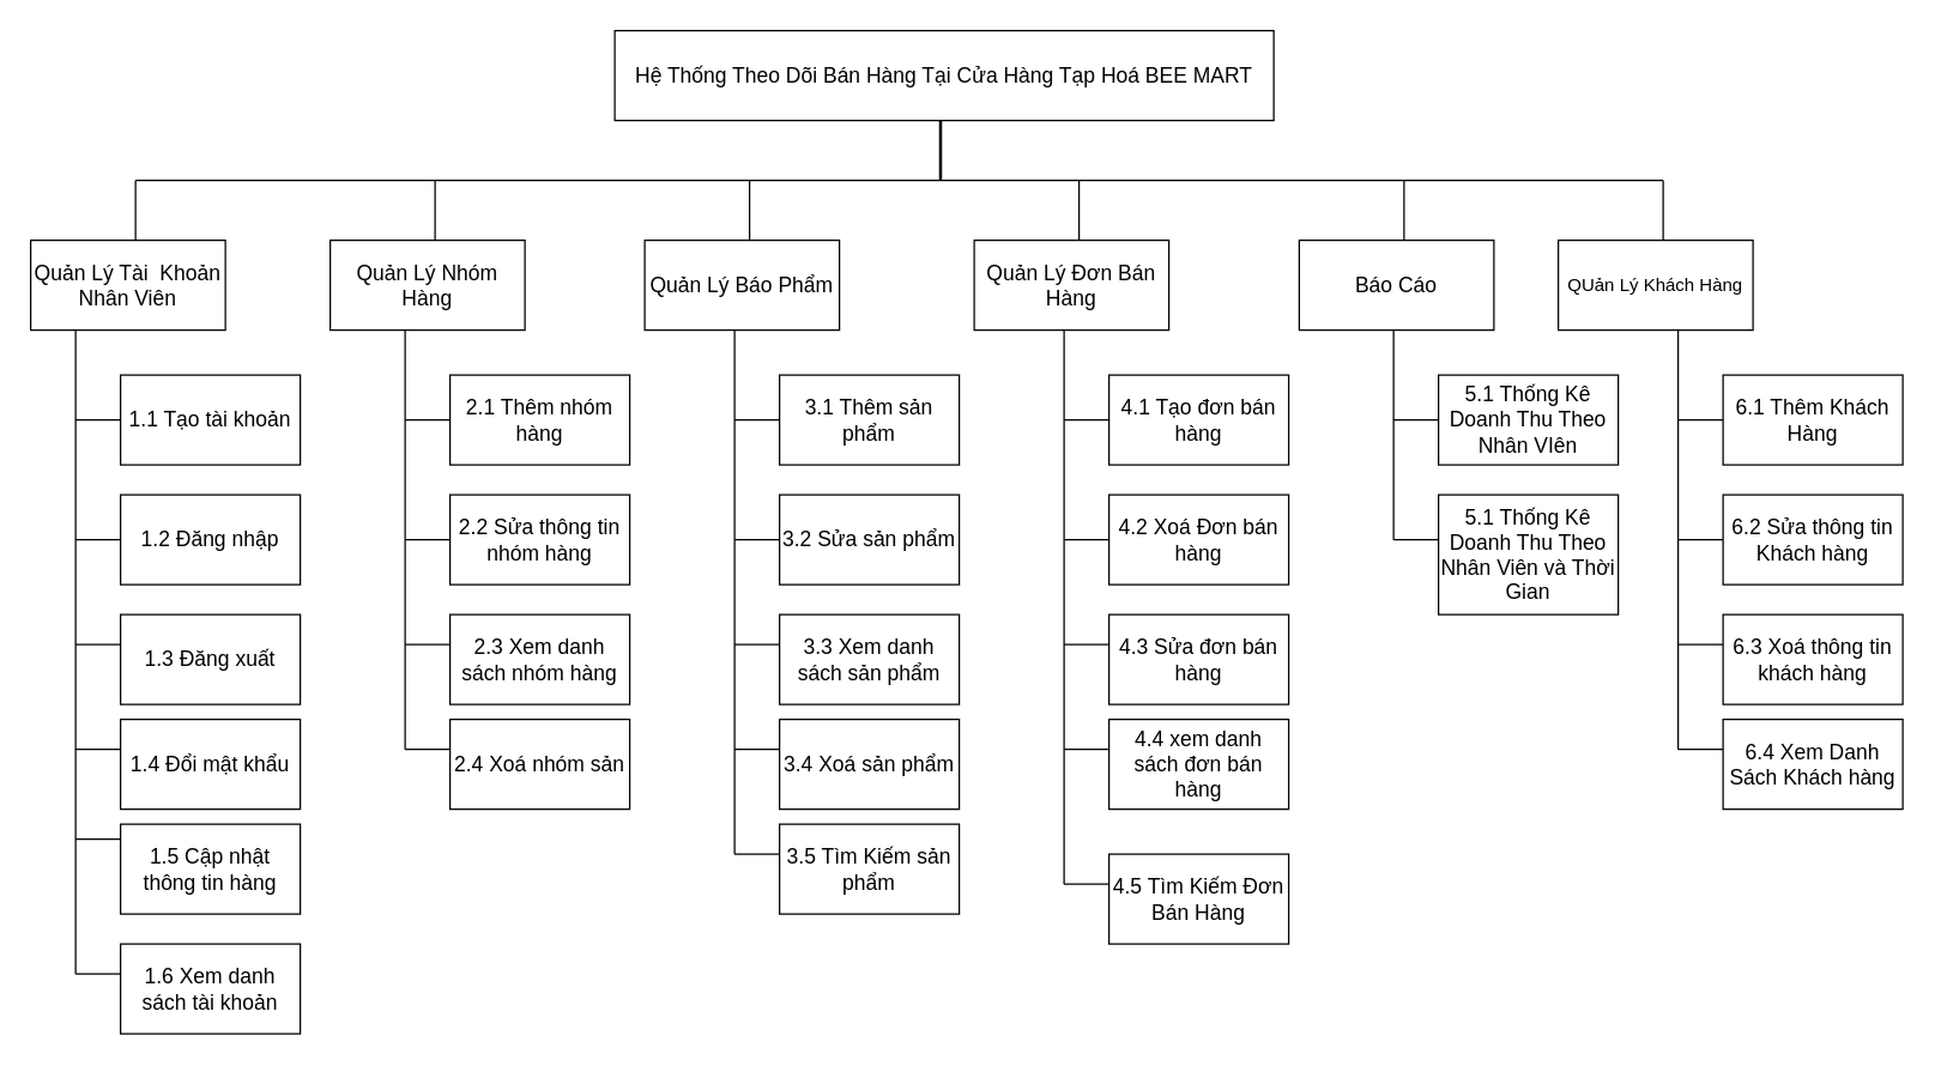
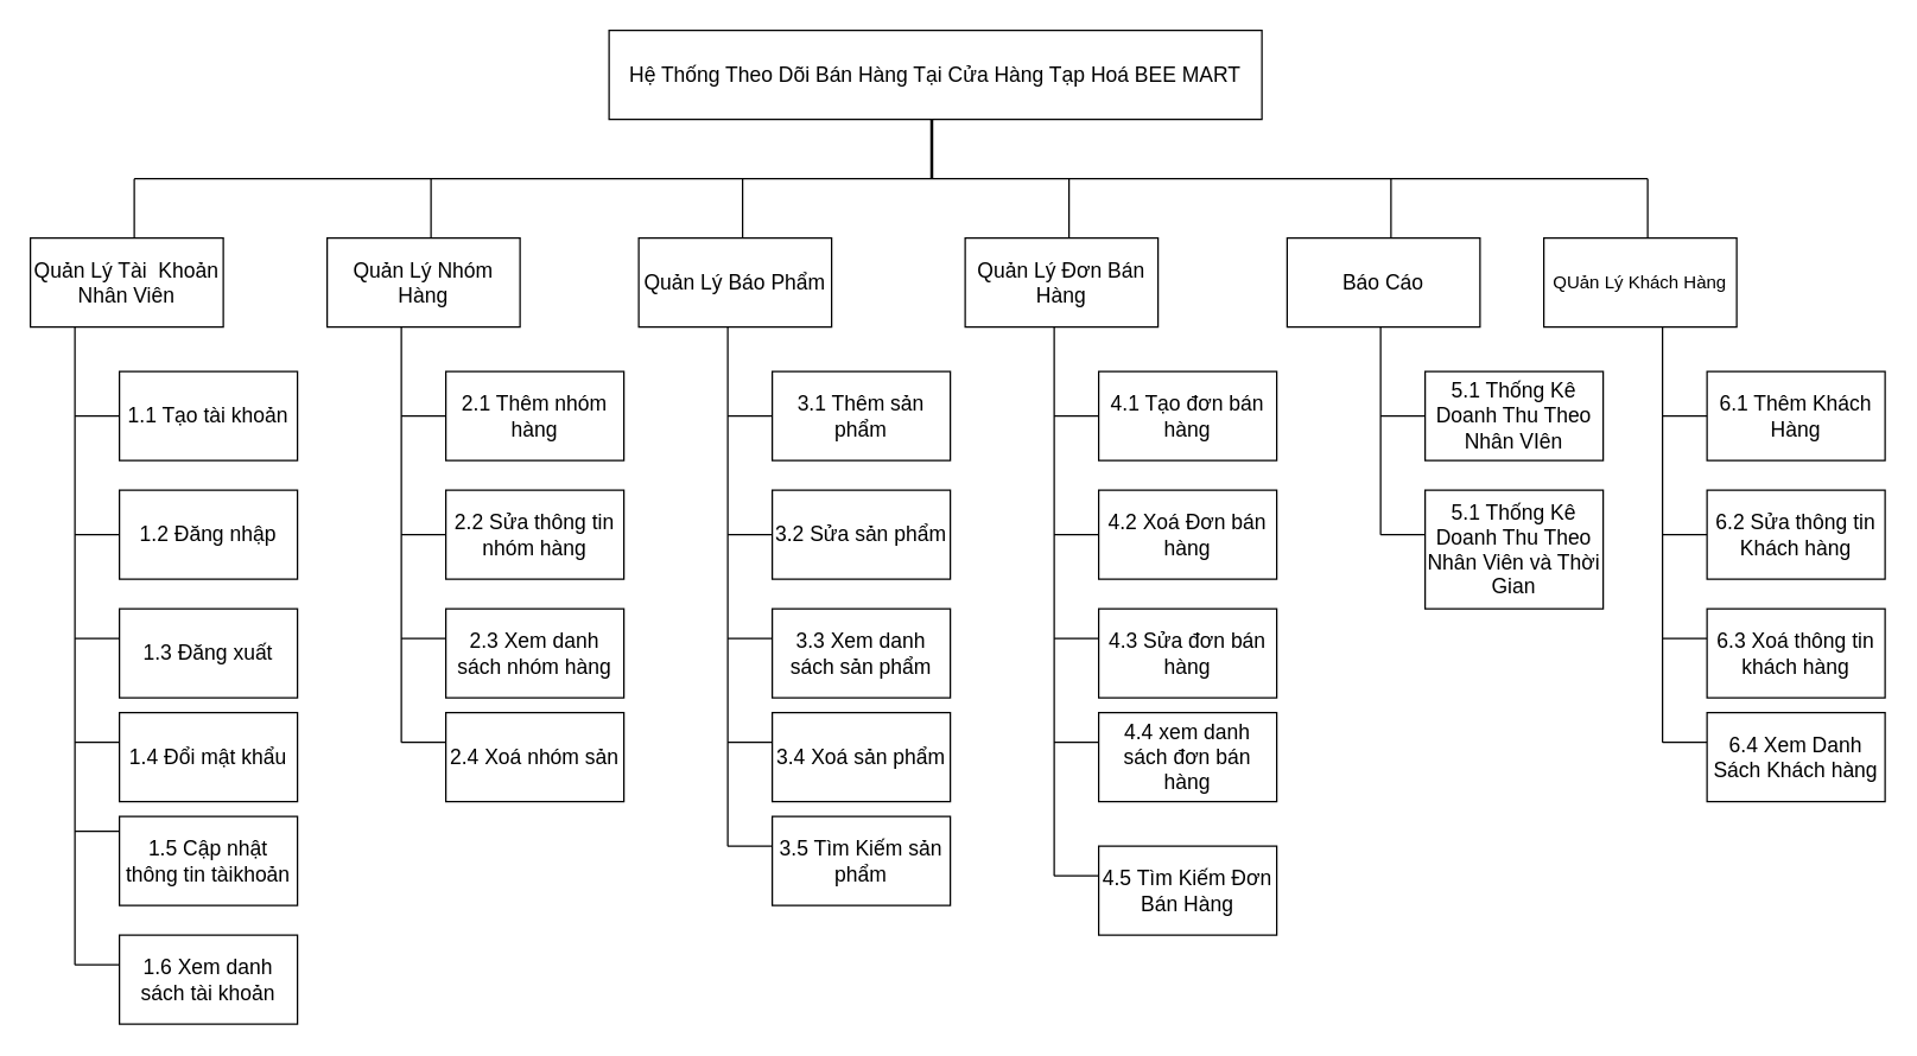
  <mxCell id="0" />
  <mxCell id="1" parent="0" />
  <mxCell id="2" value="&lt;font style=&quot;font-size: 14px&quot;&gt;Hệ Thống &lt;font&gt;&lt;span&gt;Theo Dõi Bán Hàng Tại&lt;/span&gt; Cửa Hàng Tạp Hoá BEE MART&lt;br&gt;&lt;/font&gt;&lt;/font&gt;" style="rounded=0;whiteSpace=wrap;html=1;" parent="1" vertex="1"><mxGeometry x="410" y="20" width="440" height="60" as="geometry" /></mxCell>
  <mxCell id="3" value="" style="shape=link;html=1;width=-1;" parent="1" edge="1"><mxGeometry width="100" relative="1" as="geometry"><mxPoint x="627.5" y="80" as="sourcePoint" /><mxPoint x="627.5" y="120" as="targetPoint" /></mxGeometry></mxCell>
  <mxCell id="4" value="" style="endArrow=none;html=1;" parent="1" edge="1"><mxGeometry width="50" height="50" relative="1" as="geometry"><mxPoint x="90" y="120" as="sourcePoint" /><mxPoint x="1110" y="120" as="targetPoint" /></mxGeometry></mxCell>
  <mxCell id="5" value="" style="endArrow=none;html=1;" parent="1" edge="1"><mxGeometry width="50" height="50" relative="1" as="geometry"><mxPoint x="50" y="220" as="sourcePoint" /><mxPoint x="50" y="650" as="targetPoint" /></mxGeometry></mxCell>
  <mxCell id="6" value="" style="endArrow=none;html=1;" parent="1" edge="1"><mxGeometry width="50" height="50" relative="1" as="geometry"><mxPoint x="50" y="280" as="sourcePoint" /><mxPoint x="80" y="280" as="targetPoint" /></mxGeometry></mxCell>
  <mxCell id="7" value="" style="endArrow=none;html=1;" parent="1" edge="1"><mxGeometry width="50" height="50" relative="1" as="geometry"><mxPoint x="50" y="360" as="sourcePoint" /><mxPoint x="80" y="360" as="targetPoint" /></mxGeometry></mxCell>
  <mxCell id="8" value="" style="endArrow=none;html=1;" parent="1" edge="1"><mxGeometry width="50" height="50" relative="1" as="geometry"><mxPoint x="50" y="500" as="sourcePoint" /><mxPoint x="80" y="500" as="targetPoint" /></mxGeometry></mxCell>
  <mxCell id="9" value="" style="endArrow=none;html=1;" parent="1" edge="1"><mxGeometry width="50" height="50" relative="1" as="geometry"><mxPoint x="50" y="560" as="sourcePoint" /><mxPoint x="80" y="560" as="targetPoint" /></mxGeometry></mxCell>
  <mxCell id="10" value="" style="endArrow=none;html=1;" parent="1" edge="1"><mxGeometry width="50" height="50" relative="1" as="geometry"><mxPoint x="50" y="430" as="sourcePoint" /><mxPoint x="80" y="430" as="targetPoint" /></mxGeometry></mxCell>
  <mxCell id="11" value="&lt;font style=&quot;font-size: 14px&quot;&gt;&lt;span&gt;1.1 Tạo tài khoản&lt;/span&gt;&lt;/font&gt;" style="rounded=0;whiteSpace=wrap;html=1;" parent="1" vertex="1"><mxGeometry x="80" y="250" width="120" height="60" as="geometry" /></mxCell>
  <mxCell id="12" value="&lt;font style=&quot;font-size: 14px&quot;&gt;&lt;span&gt;1.2 Đăng nhập&lt;/span&gt;&lt;/font&gt;" style="rounded=0;whiteSpace=wrap;html=1;" parent="1" vertex="1"><mxGeometry x="80" y="330" width="120" height="60" as="geometry" /></mxCell>
  <mxCell id="13" value="&lt;font style=&quot;font-size: 14px&quot;&gt;&lt;span&gt;1.3 Đăng xuất&lt;/span&gt;&lt;/font&gt;" style="rounded=0;whiteSpace=wrap;html=1;" parent="1" vertex="1"><mxGeometry x="80" y="410" width="120" height="60" as="geometry" /></mxCell>
  <mxCell id="14" value="&lt;font style=&quot;font-size: 14px&quot;&gt;&lt;span&gt;1.4 Đổi mật khẩu&lt;/span&gt;&lt;/font&gt;" style="rounded=0;whiteSpace=wrap;html=1;" parent="1" vertex="1"><mxGeometry x="80" y="480" width="120" height="60" as="geometry" /></mxCell>
  <mxCell id="15" value="" style="endArrow=none;html=1;" parent="1" edge="1"><mxGeometry width="50" height="50" relative="1" as="geometry"><mxPoint x="270" y="220" as="sourcePoint" /><mxPoint x="270" y="500" as="targetPoint" /></mxGeometry></mxCell>
  <mxCell id="16" value="" style="endArrow=none;html=1;" parent="1" edge="1"><mxGeometry width="50" height="50" relative="1" as="geometry"><mxPoint x="270" y="280" as="sourcePoint" /><mxPoint x="300" y="280" as="targetPoint" /></mxGeometry></mxCell>
  <mxCell id="17" value="" style="endArrow=none;html=1;" parent="1" edge="1"><mxGeometry width="50" height="50" relative="1" as="geometry"><mxPoint x="270" y="360" as="sourcePoint" /><mxPoint x="300" y="360" as="targetPoint" /></mxGeometry></mxCell>
  <mxCell id="18" value="" style="endArrow=none;html=1;" parent="1" edge="1"><mxGeometry width="50" height="50" relative="1" as="geometry"><mxPoint x="270" y="500" as="sourcePoint" /><mxPoint x="300" y="500" as="targetPoint" /></mxGeometry></mxCell>
  <mxCell id="19" value="" style="endArrow=none;html=1;" parent="1" edge="1"><mxGeometry width="50" height="50" relative="1" as="geometry"><mxPoint x="270" y="430" as="sourcePoint" /><mxPoint x="300" y="430" as="targetPoint" /></mxGeometry></mxCell>
  <mxCell id="20" value="&lt;font style=&quot;font-size: 14px&quot;&gt;&lt;span&gt;2.1 Thêm nhóm hàng&lt;/span&gt;&lt;/font&gt;" style="rounded=0;whiteSpace=wrap;html=1;" parent="1" vertex="1"><mxGeometry x="300" y="250" width="120" height="60" as="geometry" /></mxCell>
  <mxCell id="21" value="&lt;font style=&quot;font-size: 14px&quot;&gt;&lt;span&gt;2.2 Sửa thông tin nhóm hàng&lt;/span&gt;&lt;/font&gt;" style="rounded=0;whiteSpace=wrap;html=1;" parent="1" vertex="1"><mxGeometry x="300" y="330" width="120" height="60" as="geometry" /></mxCell>
  <mxCell id="22" value="&lt;font style=&quot;font-size: 14px&quot;&gt;&lt;span&gt;2.3 Xem danh sách nhóm hàng&lt;/span&gt;&lt;/font&gt;" style="rounded=0;whiteSpace=wrap;html=1;" parent="1" vertex="1"><mxGeometry x="300" y="410" width="120" height="60" as="geometry" /></mxCell>
  <mxCell id="23" value="&lt;font style=&quot;font-size: 14px&quot;&gt;&lt;span&gt;2.4 Xoá nhóm sản&lt;/span&gt;&lt;/font&gt;" style="rounded=0;whiteSpace=wrap;html=1;" parent="1" vertex="1"><mxGeometry x="300" y="480" width="120" height="60" as="geometry" /></mxCell>
  <mxCell id="24" value="" style="endArrow=none;html=1;" parent="1" edge="1"><mxGeometry width="50" height="50" relative="1" as="geometry"><mxPoint x="490" y="220" as="sourcePoint" /><mxPoint x="490" y="570" as="targetPoint" /></mxGeometry></mxCell>
  <mxCell id="25" value="" style="endArrow=none;html=1;" parent="1" edge="1"><mxGeometry width="50" height="50" relative="1" as="geometry"><mxPoint x="490" y="280" as="sourcePoint" /><mxPoint x="520" y="280" as="targetPoint" /></mxGeometry></mxCell>
  <mxCell id="26" value="" style="endArrow=none;html=1;" parent="1" edge="1"><mxGeometry width="50" height="50" relative="1" as="geometry"><mxPoint x="490" y="360" as="sourcePoint" /><mxPoint x="520" y="360" as="targetPoint" /></mxGeometry></mxCell>
  <mxCell id="27" value="" style="endArrow=none;html=1;" parent="1" edge="1"><mxGeometry width="50" height="50" relative="1" as="geometry"><mxPoint x="490" y="500" as="sourcePoint" /><mxPoint x="520" y="500" as="targetPoint" /></mxGeometry></mxCell>
  <mxCell id="28" value="" style="endArrow=none;html=1;" parent="1" edge="1"><mxGeometry width="50" height="50" relative="1" as="geometry"><mxPoint x="490" y="430" as="sourcePoint" /><mxPoint x="520" y="430" as="targetPoint" /></mxGeometry></mxCell>
  <mxCell id="29" value="&lt;font style=&quot;font-size: 14px&quot;&gt;&lt;span&gt;3.1 Thêm sản phẩm&lt;/span&gt;&lt;/font&gt;" style="rounded=0;whiteSpace=wrap;html=1;" parent="1" vertex="1"><mxGeometry x="520" y="250" width="120" height="60" as="geometry" /></mxCell>
  <mxCell id="30" value="&lt;font style=&quot;font-size: 14px&quot;&gt;&lt;span&gt;3.2 Sửa sản phẩm&lt;/span&gt;&lt;/font&gt;" style="rounded=0;whiteSpace=wrap;html=1;" parent="1" vertex="1"><mxGeometry x="520" y="330" width="120" height="60" as="geometry" /></mxCell>
  <mxCell id="31" value="&lt;font style=&quot;font-size: 14px&quot;&gt;&lt;span&gt;3.3 Xem danh sách sản phẩm&lt;/span&gt;&lt;/font&gt;" style="rounded=0;whiteSpace=wrap;html=1;" parent="1" vertex="1"><mxGeometry x="520" y="410" width="120" height="60" as="geometry" /></mxCell>
  <mxCell id="32" value="&lt;font style=&quot;font-size: 14px&quot;&gt;&lt;span&gt;3.4 Xoá sản phẩm&lt;/span&gt;&lt;/font&gt;" style="rounded=0;whiteSpace=wrap;html=1;" parent="1" vertex="1"><mxGeometry x="520" y="480" width="120" height="60" as="geometry" /></mxCell>
  <mxCell id="33" value="" style="endArrow=none;html=1;" parent="1" edge="1"><mxGeometry width="50" height="50" relative="1" as="geometry"><mxPoint x="710" y="220" as="sourcePoint" /><mxPoint x="710" y="590" as="targetPoint" /></mxGeometry></mxCell>
  <mxCell id="34" value="" style="endArrow=none;html=1;" parent="1" edge="1"><mxGeometry width="50" height="50" relative="1" as="geometry"><mxPoint x="710" y="280" as="sourcePoint" /><mxPoint x="740" y="280" as="targetPoint" /></mxGeometry></mxCell>
  <mxCell id="35" value="" style="endArrow=none;html=1;" parent="1" edge="1"><mxGeometry width="50" height="50" relative="1" as="geometry"><mxPoint x="710" y="360" as="sourcePoint" /><mxPoint x="740" y="360" as="targetPoint" /></mxGeometry></mxCell>
  <mxCell id="36" value="" style="endArrow=none;html=1;" parent="1" edge="1"><mxGeometry width="50" height="50" relative="1" as="geometry"><mxPoint x="710" y="500" as="sourcePoint" /><mxPoint x="740" y="500" as="targetPoint" /></mxGeometry></mxCell>
  <mxCell id="37" value="" style="endArrow=none;html=1;" parent="1" edge="1"><mxGeometry width="50" height="50" relative="1" as="geometry"><mxPoint x="710" y="430" as="sourcePoint" /><mxPoint x="740" y="430" as="targetPoint" /></mxGeometry></mxCell>
  <mxCell id="38" value="&lt;font style=&quot;font-size: 14px&quot;&gt;&lt;span&gt;4.1 Tạo đơn bán hàng&lt;br&gt;&lt;/span&gt;&lt;/font&gt;" style="rounded=0;whiteSpace=wrap;html=1;" parent="1" vertex="1"><mxGeometry x="740" y="250" width="120" height="60" as="geometry" /></mxCell>
  <mxCell id="39" value="&lt;font style=&quot;font-size: 14px&quot;&gt;&lt;span&gt;4.2 Xoá Đơn bán hàng&lt;br&gt;&lt;/span&gt;&lt;/font&gt;" style="rounded=0;whiteSpace=wrap;html=1;" parent="1" vertex="1"><mxGeometry x="740" y="330" width="120" height="60" as="geometry" /></mxCell>
  <mxCell id="40" value="&lt;font style=&quot;font-size: 14px&quot;&gt;&lt;span&gt;4.3 Sửa đơn bán hàng&lt;br&gt;&lt;/span&gt;&lt;/font&gt;" style="rounded=0;whiteSpace=wrap;html=1;" parent="1" vertex="1"><mxGeometry x="740" y="410" width="120" height="60" as="geometry" /></mxCell>
  <mxCell id="41" value="&lt;font style=&quot;font-size: 14px&quot;&gt;&lt;span&gt;4.4 xem danh sách đơn bán hàng&lt;br&gt;&lt;/span&gt;&lt;/font&gt;" style="rounded=0;whiteSpace=wrap;html=1;" parent="1" vertex="1"><mxGeometry x="740" y="480" width="120" height="60" as="geometry" /></mxCell>
  <mxCell id="42" value="" style="endArrow=none;html=1;" parent="1" edge="1"><mxGeometry width="50" height="50" relative="1" as="geometry"><mxPoint x="930" y="220" as="sourcePoint" /><mxPoint x="930" y="360" as="targetPoint" /></mxGeometry></mxCell>
  <mxCell id="43" value="" style="endArrow=none;html=1;" parent="1" edge="1"><mxGeometry width="50" height="50" relative="1" as="geometry"><mxPoint x="930" y="280" as="sourcePoint" /><mxPoint x="960" y="280" as="targetPoint" /></mxGeometry></mxCell>
  <mxCell id="44" value="" style="endArrow=none;html=1;" parent="1" edge="1"><mxGeometry width="50" height="50" relative="1" as="geometry"><mxPoint x="930" y="360" as="sourcePoint" /><mxPoint x="960" y="360" as="targetPoint" /></mxGeometry></mxCell>
  <mxCell id="45" value="&lt;table&gt;&lt;tbody&gt;&lt;tr&gt;&lt;td valign=&quot;top&quot;&gt;&lt;p&gt;&lt;font style=&quot;font-size: 14px&quot;&gt;&lt;span&gt;5.1 Thống Kê Doanh Thu Theo Nhân VIên&lt;br&gt;&lt;/span&gt;&lt;/font&gt;&lt;/p&gt;&lt;/td&gt;&lt;/tr&gt;&lt;/tbody&gt;&lt;/table&gt;" style="rounded=0;whiteSpace=wrap;html=1;" parent="1" vertex="1"><mxGeometry x="960" y="250" width="120" height="60" as="geometry" /></mxCell>
  <mxCell id="46" value="&lt;p&gt;&lt;font style=&quot;font-size: 14px&quot;&gt;&lt;span&gt;5.1 Thống Kê Doanh Thu Theo Nhân Viên và Thời Gian&lt;br&gt;&lt;/span&gt;&lt;/font&gt;&lt;/p&gt;" style="rounded=0;whiteSpace=wrap;html=1;" parent="1" vertex="1"><mxGeometry x="960" y="330" width="120" height="80" as="geometry" /></mxCell>
- <mxCell id="47" value="&lt;font style=&quot;font-size: 14px&quot;&gt;&lt;span&gt;1.5 Cập nhật thông tin hàng&lt;/span&gt;&lt;/font&gt;" style="rounded=0;whiteSpace=wrap;html=1;" parent="1" vertex="1"><mxGeometry x="80" y="550" width="120" height="60" as="geometry" /></mxCell>
+ <mxCell id="47" value="&lt;font style=&quot;font-size: 14px&quot;&gt;&lt;span&gt;1.5 Cập nhật thông tin tàikhoản&lt;/span&gt;&lt;/font&gt;" style="rounded=0;whiteSpace=wrap;html=1;" parent="1" vertex="1"><mxGeometry x="80" y="550" width="120" height="60" as="geometry" /></mxCell>
  <mxCell id="48" value="" style="endArrow=none;html=1;" parent="1" edge="1"><mxGeometry width="50" height="50" relative="1" as="geometry"><mxPoint x="50" y="650" as="sourcePoint" /><mxPoint x="80" y="650" as="targetPoint" /></mxGeometry></mxCell>
  <mxCell id="49" value="&lt;font style=&quot;font-size: 14px&quot;&gt;&lt;span&gt;1.6 Xem danh sách tài khoản&lt;/span&gt;&lt;/font&gt;" style="rounded=0;whiteSpace=wrap;html=1;" parent="1" vertex="1"><mxGeometry x="80" y="630" width="120" height="60" as="geometry" /></mxCell>
  <mxCell id="50" value="" style="endArrow=none;html=1;" parent="1" edge="1"><mxGeometry width="50" height="50" relative="1" as="geometry"><mxPoint x="1120" y="220" as="sourcePoint" /><mxPoint x="1120" y="500" as="targetPoint" /></mxGeometry></mxCell>
  <mxCell id="51" value="" style="endArrow=none;html=1;" parent="1" edge="1"><mxGeometry width="50" height="50" relative="1" as="geometry"><mxPoint x="1120" y="280" as="sourcePoint" /><mxPoint x="1150" y="280" as="targetPoint" /></mxGeometry></mxCell>
  <mxCell id="52" value="" style="endArrow=none;html=1;" parent="1" edge="1"><mxGeometry width="50" height="50" relative="1" as="geometry"><mxPoint x="1120" y="360" as="sourcePoint" /><mxPoint x="1150" y="360" as="targetPoint" /></mxGeometry></mxCell>
  <mxCell id="53" value="" style="endArrow=none;html=1;" parent="1" edge="1"><mxGeometry width="50" height="50" relative="1" as="geometry"><mxPoint x="1120" y="500" as="sourcePoint" /><mxPoint x="1150" y="500" as="targetPoint" /></mxGeometry></mxCell>
  <mxCell id="54" value="" style="endArrow=none;html=1;" parent="1" edge="1"><mxGeometry width="50" height="50" relative="1" as="geometry"><mxPoint x="1120" y="430" as="sourcePoint" /><mxPoint x="1150" y="430" as="targetPoint" /></mxGeometry></mxCell>
  <mxCell id="55" value="&lt;font style=&quot;font-size: 14px&quot;&gt;6.1 Thêm Khách Hàng&lt;/font&gt;" style="rounded=0;whiteSpace=wrap;html=1;" parent="1" vertex="1"><mxGeometry x="1150" y="250" width="120" height="60" as="geometry" /></mxCell>
  <mxCell id="56" value="&lt;font style=&quot;font-size: 14px&quot;&gt;6.2 Sửa thông tin Khách hàng&lt;/font&gt;" style="rounded=0;whiteSpace=wrap;html=1;" parent="1" vertex="1"><mxGeometry x="1150" y="330" width="120" height="60" as="geometry" /></mxCell>
  <mxCell id="57" value="&lt;font style=&quot;font-size: 14px&quot;&gt;6.3 Xoá thông tin khách hàng&lt;/font&gt;" style="rounded=0;whiteSpace=wrap;html=1;" parent="1" vertex="1"><mxGeometry x="1150" y="410" width="120" height="60" as="geometry" /></mxCell>
  <mxCell id="58" value="&lt;font style=&quot;font-size: 14px&quot;&gt;6.4 Xem Danh Sách Khách hàng&lt;br&gt;&lt;/font&gt;" style="rounded=0;whiteSpace=wrap;html=1;" parent="1" vertex="1"><mxGeometry x="1150" y="480" width="120" height="60" as="geometry" /></mxCell>
  <mxCell id="59" value="&lt;font style=&quot;font-size: 14px&quot;&gt;Quản Lý Tài&amp;nbsp; Khoản Nhân Viên&lt;/font&gt;" style="rounded=0;whiteSpace=wrap;html=1;" parent="1" vertex="1"><mxGeometry x="20" y="160" width="130" height="60" as="geometry" /></mxCell>
  <mxCell id="60" value="" style="endArrow=none;html=1;" parent="1" edge="1"><mxGeometry width="50" height="50" relative="1" as="geometry"><mxPoint x="90" y="160" as="sourcePoint" /><mxPoint x="90" y="120" as="targetPoint" /></mxGeometry></mxCell>
  <mxCell id="61" value="&lt;font style=&quot;font-size: 14px&quot;&gt;Quản Lý Nhóm Hàng&lt;/font&gt;" style="rounded=0;whiteSpace=wrap;html=1;" parent="1" vertex="1"><mxGeometry x="220" y="160" width="130" height="60" as="geometry" /></mxCell>
  <mxCell id="62" value="" style="endArrow=none;html=1;" parent="1" edge="1"><mxGeometry width="50" height="50" relative="1" as="geometry"><mxPoint x="290" y="160" as="sourcePoint" /><mxPoint x="290" y="120" as="targetPoint" /></mxGeometry></mxCell>
  <mxCell id="63" value="&lt;font style=&quot;font-size: 14px&quot;&gt;Quản Lý Báo Phẩm&lt;/font&gt;" style="rounded=0;whiteSpace=wrap;html=1;" parent="1" vertex="1"><mxGeometry x="430" y="160" width="130" height="60" as="geometry" /></mxCell>
  <mxCell id="64" value="" style="endArrow=none;html=1;" parent="1" edge="1"><mxGeometry width="50" height="50" relative="1" as="geometry"><mxPoint x="500" y="160" as="sourcePoint" /><mxPoint x="500" y="120" as="targetPoint" /></mxGeometry></mxCell>
  <mxCell id="65" value="&lt;font style=&quot;font-size: 14px&quot;&gt;Quản Lý Đơn Bán Hàng&lt;/font&gt;" style="rounded=0;whiteSpace=wrap;html=1;" parent="1" vertex="1"><mxGeometry x="650" y="160" width="130" height="60" as="geometry" /></mxCell>
  <mxCell id="66" value="" style="endArrow=none;html=1;" parent="1" edge="1"><mxGeometry width="50" height="50" relative="1" as="geometry"><mxPoint x="720" y="160" as="sourcePoint" /><mxPoint x="720" y="120" as="targetPoint" /></mxGeometry></mxCell>
  <mxCell id="67" value="&lt;font style=&quot;font-size: 14px&quot;&gt;Báo Cáo&lt;/font&gt;" style="rounded=0;whiteSpace=wrap;html=1;" parent="1" vertex="1"><mxGeometry x="867" y="160" width="130" height="60" as="geometry" /></mxCell>
  <mxCell id="68" value="" style="endArrow=none;html=1;" parent="1" edge="1"><mxGeometry width="50" height="50" relative="1" as="geometry"><mxPoint x="937" y="160" as="sourcePoint" /><mxPoint x="937" y="120" as="targetPoint" /></mxGeometry></mxCell>
  <mxCell id="69" value="QUản Lý Khách Hàng" style="rounded=0;whiteSpace=wrap;html=1;" parent="1" vertex="1"><mxGeometry x="1040" y="160" width="130" height="60" as="geometry" /></mxCell>
  <mxCell id="70" value="" style="endArrow=none;html=1;" parent="1" edge="1"><mxGeometry width="50" height="50" relative="1" as="geometry"><mxPoint x="1110" y="160" as="sourcePoint" /><mxPoint x="1110" y="120" as="targetPoint" /></mxGeometry></mxCell>
  <mxCell id="71" value="" style="endArrow=none;html=1;" parent="1" edge="1"><mxGeometry width="50" height="50" relative="1" as="geometry"><mxPoint x="710" y="590" as="sourcePoint" /><mxPoint x="740" y="590" as="targetPoint" /></mxGeometry></mxCell>
  <mxCell id="72" value="&lt;font style=&quot;font-size: 14px&quot;&gt;&lt;span&gt;4.5 Tìm Kiếm Đơn Bán Hàng&lt;br&gt;&lt;/span&gt;&lt;/font&gt;" style="rounded=0;whiteSpace=wrap;html=1;" parent="1" vertex="1"><mxGeometry x="740" y="570" width="120" height="60" as="geometry" /></mxCell>
  <mxCell id="73" value="" style="endArrow=none;html=1;" parent="1" edge="1"><mxGeometry width="50" height="50" relative="1" as="geometry"><mxPoint x="490" y="570" as="sourcePoint" /><mxPoint x="520" y="570" as="targetPoint" /></mxGeometry></mxCell>
  <mxCell id="74" value="&lt;font style=&quot;font-size: 14px&quot;&gt;&lt;span&gt;3.5 Tìm Kiếm sản phẩm&lt;/span&gt;&lt;/font&gt;" style="rounded=0;whiteSpace=wrap;html=1;" parent="1" vertex="1"><mxGeometry x="520" y="550" width="120" height="60" as="geometry" /></mxCell>
